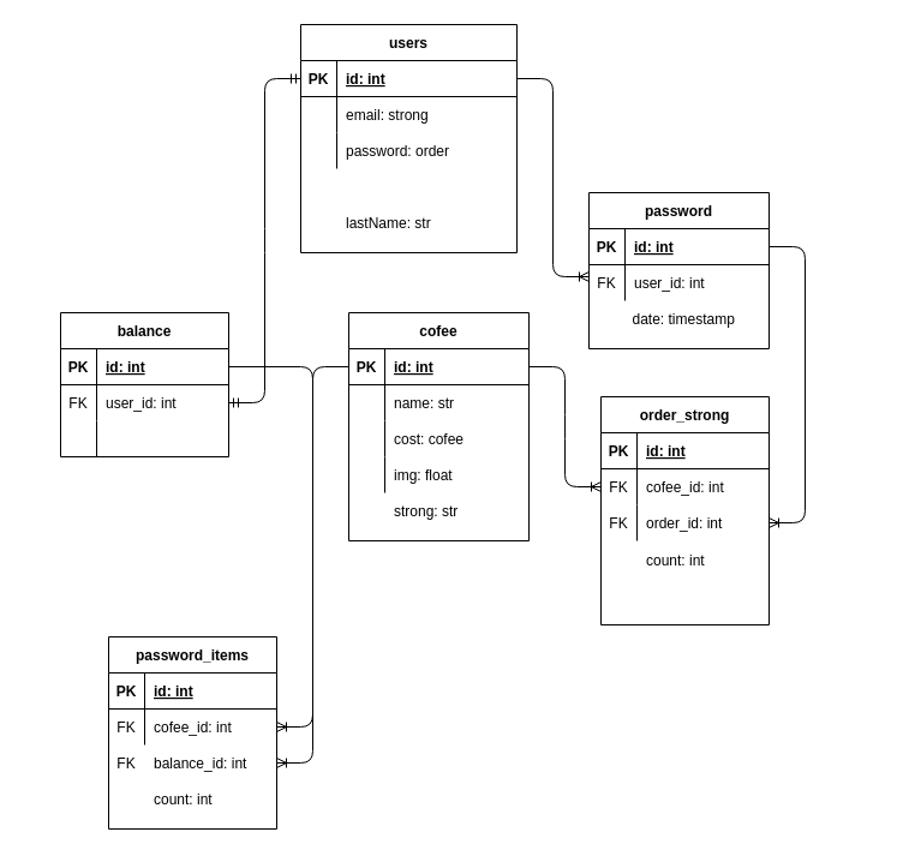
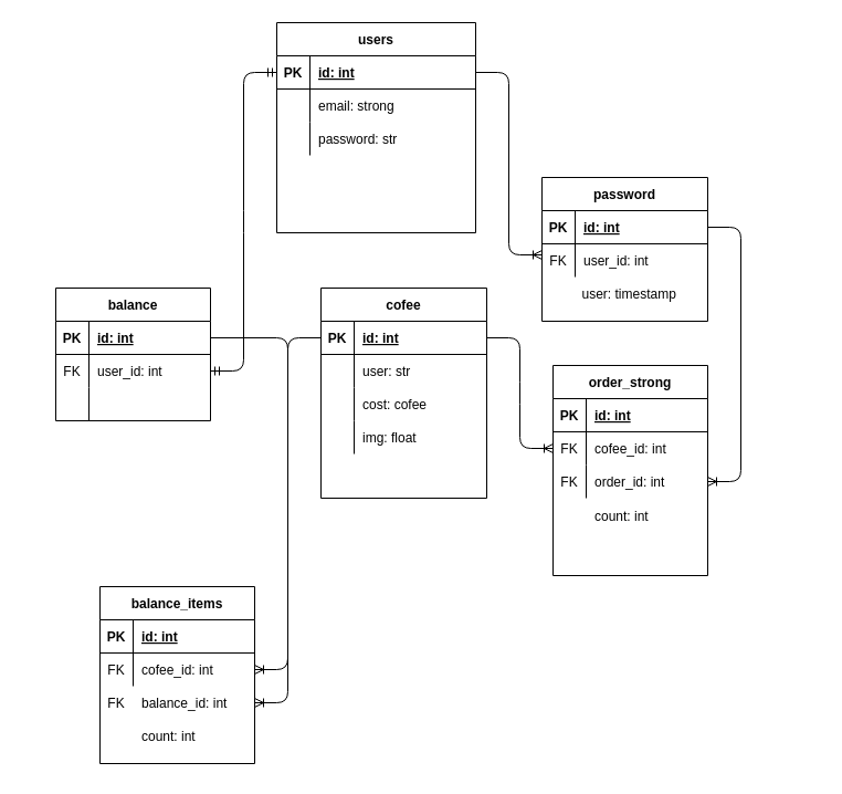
  <mxCell id="0" />
  <mxCell id="1" parent="0" />
  <mxCell id="2" value="users" style="shape=table;startSize=30;container=1;collapsible=1;childLayout=tableLayout;fixedRows=1;rowLines=0;fontStyle=1;align=center;resizeLast=1;" vertex="1" parent="1"><mxGeometry x="250" y="20" width="180" height="190" as="geometry" /></mxCell>
  <mxCell id="3" value="" style="shape=partialRectangle;collapsible=0;dropTarget=0;pointerEvents=0;fillColor=none;top=0;left=0;bottom=1;right=0;points=[[0,0.5],[1,0.5]];portConstraint=eastwest;" vertex="1" parent="2"><mxGeometry y="30" width="180" height="30" as="geometry" /></mxCell>
  <mxCell id="4" value="PK" style="shape=partialRectangle;connectable=0;fillColor=none;top=0;left=0;bottom=0;right=0;fontStyle=1;overflow=hidden;" vertex="1" parent="3"><mxGeometry width="30" height="30" as="geometry" /></mxCell>
  <mxCell id="5" value="id: int" style="shape=partialRectangle;connectable=0;fillColor=none;top=0;left=0;bottom=0;right=0;align=left;spacingLeft=6;fontStyle=5;overflow=hidden;" vertex="1" parent="3"><mxGeometry x="30" width="150" height="30" as="geometry" /></mxCell>
  <mxCell id="6" value="" style="shape=partialRectangle;collapsible=0;dropTarget=0;pointerEvents=0;fillColor=none;top=0;left=0;bottom=0;right=0;points=[[0,0.5],[1,0.5]];portConstraint=eastwest;" vertex="1" parent="2"><mxGeometry y="60" width="180" height="30" as="geometry" /></mxCell>
  <mxCell id="7" value="" style="shape=partialRectangle;connectable=0;fillColor=none;top=0;left=0;bottom=0;right=0;editable=1;overflow=hidden;" vertex="1" parent="6"><mxGeometry width="30" height="30" as="geometry" /></mxCell>
  <mxCell id="8" value="email: strong" style="shape=partialRectangle;connectable=0;fillColor=none;top=0;left=0;bottom=0;right=0;align=left;spacingLeft=6;overflow=hidden;" vertex="1" parent="6"><mxGeometry x="30" width="150" height="30" as="geometry" /></mxCell>
  <mxCell id="9" value="" style="shape=partialRectangle;collapsible=0;dropTarget=0;pointerEvents=0;fillColor=none;top=0;left=0;bottom=0;right=0;points=[[0,0.5],[1,0.5]];portConstraint=eastwest;" vertex="1" parent="2"><mxGeometry y="90" width="180" height="30" as="geometry" /></mxCell>
  <mxCell id="10" value="" style="shape=partialRectangle;connectable=0;fillColor=none;top=0;left=0;bottom=0;right=0;editable=1;overflow=hidden;" vertex="1" parent="9"><mxGeometry width="30" height="30" as="geometry" /></mxCell>
- <mxCell id="11" value="password: order" style="shape=partialRectangle;connectable=0;fillColor=none;top=0;left=0;bottom=0;right=0;align=left;spacingLeft=6;overflow=hidden;" vertex="1" parent="9"><mxGeometry x="30" width="150" height="30" as="geometry" /></mxCell>
+ <mxCell id="11" value="password: str" style="shape=partialRectangle;connectable=0;fillColor=none;top=0;left=0;bottom=0;right=0;align=left;spacingLeft=6;overflow=hidden;" vertex="1" parent="9"><mxGeometry x="30" width="150" height="30" as="geometry" /></mxCell>
  <mxCell id="12" value="" style="shape=partialRectangle;collapsible=0;dropTarget=0;pointerEvents=0;fillColor=none;top=0;left=0;bottom=0;right=0;points=[[0,0.5],[1,0.5]];portConstraint=eastwest;" vertex="1" parent="2"><mxGeometry y="120" width="180" height="30" as="geometry" /></mxCell>
  <mxCell id="13" value="" style="shape=partialRectangle;connectable=0;fillColor=none;top=0;left=0;bottom=0;right=0;editable=1;overflow=hidden;" vertex="1" parent="12"><mxGeometry width="30" height="30" as="geometry" /></mxCell>
  <mxCell id="14" style="edgeStyle=orthogonalEdgeStyle;rounded=0;orthogonalLoop=1;jettySize=auto;html=1;exitX=1;exitY=0.5;exitDx=0;exitDy=0;" edge="1" parent="2" source="12" target="12"><mxGeometry relative="1" as="geometry" /></mxCell>
- <mxCell id="15" value="lastName: str" style="shape=partialRectangle;connectable=0;fillColor=none;top=0;left=0;bottom=0;right=0;align=left;spacingLeft=6;overflow=hidden;" vertex="1" parent="1"><mxGeometry x="280" y="170" width="110" height="30" as="geometry" /></mxCell>
  <mxCell id="16" value="password" style="shape=table;startSize=30;container=1;collapsible=1;childLayout=tableLayout;fixedRows=1;rowLines=0;fontStyle=1;align=center;resizeLast=1;" vertex="1" parent="1"><mxGeometry x="490" y="160" width="150" height="130" as="geometry" /></mxCell>
  <mxCell id="17" value="" style="shape=partialRectangle;collapsible=0;dropTarget=0;pointerEvents=0;fillColor=none;top=0;left=0;bottom=1;right=0;points=[[0,0.5],[1,0.5]];portConstraint=eastwest;" vertex="1" parent="16"><mxGeometry y="30" width="150" height="30" as="geometry" /></mxCell>
  <mxCell id="18" value="PK" style="shape=partialRectangle;connectable=0;fillColor=none;top=0;left=0;bottom=0;right=0;fontStyle=1;overflow=hidden;" vertex="1" parent="17"><mxGeometry width="30" height="30" as="geometry" /></mxCell>
  <mxCell id="19" value="id: int" style="shape=partialRectangle;connectable=0;fillColor=none;top=0;left=0;bottom=0;right=0;align=left;spacingLeft=6;fontStyle=5;overflow=hidden;" vertex="1" parent="17"><mxGeometry x="30" width="120" height="30" as="geometry" /></mxCell>
  <mxCell id="20" value="" style="shape=partialRectangle;collapsible=0;dropTarget=0;pointerEvents=0;fillColor=none;top=0;left=0;bottom=0;right=0;points=[[0,0.5],[1,0.5]];portConstraint=eastwest;" vertex="1" parent="16"><mxGeometry y="60" width="150" height="30" as="geometry" /></mxCell>
  <mxCell id="21" value="FK" style="shape=partialRectangle;connectable=0;fillColor=none;top=0;left=0;bottom=0;right=0;editable=1;overflow=hidden;" vertex="1" parent="20"><mxGeometry width="30" height="30" as="geometry" /></mxCell>
  <mxCell id="22" value="user_id: int" style="shape=partialRectangle;connectable=0;fillColor=none;top=0;left=0;bottom=0;right=0;align=left;spacingLeft=6;overflow=hidden;" vertex="1" parent="20"><mxGeometry x="30" width="120" height="30" as="geometry" /></mxCell>
  <mxCell id="23" value="cofee" style="shape=table;startSize=30;container=1;collapsible=1;childLayout=tableLayout;fixedRows=1;rowLines=0;fontStyle=1;align=center;resizeLast=1;" vertex="1" parent="1"><mxGeometry x="290" y="260" width="150" height="190" as="geometry"><mxRectangle x="80" y="520" width="60" height="30" as="alternateBounds" /></mxGeometry></mxCell>
  <mxCell id="24" value="" style="shape=partialRectangle;collapsible=0;dropTarget=0;pointerEvents=0;fillColor=none;top=0;left=0;bottom=1;right=0;points=[[0,0.5],[1,0.5]];portConstraint=eastwest;" vertex="1" parent="23"><mxGeometry y="30" width="150" height="30" as="geometry" /></mxCell>
  <mxCell id="25" value="PK" style="shape=partialRectangle;connectable=0;fillColor=none;top=0;left=0;bottom=0;right=0;fontStyle=1;overflow=hidden;" vertex="1" parent="24"><mxGeometry width="30" height="30" as="geometry" /></mxCell>
  <mxCell id="26" value="id: int" style="shape=partialRectangle;connectable=0;fillColor=none;top=0;left=0;bottom=0;right=0;align=left;spacingLeft=6;fontStyle=5;overflow=hidden;" vertex="1" parent="24"><mxGeometry x="30" width="120" height="30" as="geometry" /></mxCell>
  <mxCell id="27" value="" style="shape=partialRectangle;collapsible=0;dropTarget=0;pointerEvents=0;fillColor=none;top=0;left=0;bottom=0;right=0;points=[[0,0.5],[1,0.5]];portConstraint=eastwest;" vertex="1" parent="23"><mxGeometry y="60" width="150" height="30" as="geometry" /></mxCell>
  <mxCell id="28" value="" style="shape=partialRectangle;connectable=0;fillColor=none;top=0;left=0;bottom=0;right=0;editable=1;overflow=hidden;" vertex="1" parent="27"><mxGeometry width="30" height="30" as="geometry" /></mxCell>
- <mxCell id="29" value="name: str" style="shape=partialRectangle;connectable=0;fillColor=none;top=0;left=0;bottom=0;right=0;align=left;spacingLeft=6;overflow=hidden;" vertex="1" parent="27"><mxGeometry x="30" width="120" height="30" as="geometry" /></mxCell>
+ <mxCell id="29" value="user: str" style="shape=partialRectangle;connectable=0;fillColor=none;top=0;left=0;bottom=0;right=0;align=left;spacingLeft=6;overflow=hidden;" vertex="1" parent="27"><mxGeometry x="30" width="120" height="30" as="geometry" /></mxCell>
  <mxCell id="30" value="" style="shape=partialRectangle;collapsible=0;dropTarget=0;pointerEvents=0;fillColor=none;top=0;left=0;bottom=0;right=0;points=[[0,0.5],[1,0.5]];portConstraint=eastwest;" vertex="1" parent="23"><mxGeometry y="90" width="150" height="30" as="geometry" /></mxCell>
  <mxCell id="31" value="" style="shape=partialRectangle;connectable=0;fillColor=none;top=0;left=0;bottom=0;right=0;editable=1;overflow=hidden;" vertex="1" parent="30"><mxGeometry width="30" height="30" as="geometry" /></mxCell>
  <mxCell id="32" value="cost: cofee" style="shape=partialRectangle;connectable=0;fillColor=none;top=0;left=0;bottom=0;right=0;align=left;spacingLeft=6;overflow=hidden;" vertex="1" parent="30"><mxGeometry x="30" width="120" height="30" as="geometry" /></mxCell>
  <mxCell id="33" value="" style="shape=partialRectangle;collapsible=0;dropTarget=0;pointerEvents=0;fillColor=none;top=0;left=0;bottom=0;right=0;points=[[0,0.5],[1,0.5]];portConstraint=eastwest;" vertex="1" parent="23"><mxGeometry y="120" width="150" height="30" as="geometry" /></mxCell>
  <mxCell id="34" value="" style="shape=partialRectangle;connectable=0;fillColor=none;top=0;left=0;bottom=0;right=0;editable=1;overflow=hidden;" vertex="1" parent="33"><mxGeometry width="30" height="30" as="geometry" /></mxCell>
  <mxCell id="35" value="" style="shape=partialRectangle;connectable=0;fillColor=none;top=0;left=0;bottom=0;right=0;align=left;spacingLeft=6;overflow=hidden;" vertex="1" parent="33"><mxGeometry x="30" width="120" height="30" as="geometry" /></mxCell>
  <mxCell id="36" value="order_strong" style="shape=table;startSize=30;container=1;collapsible=1;childLayout=tableLayout;fixedRows=1;rowLines=0;fontStyle=1;align=center;resizeLast=1;" vertex="1" parent="1"><mxGeometry x="500" y="330" width="140" height="190" as="geometry" /></mxCell>
  <mxCell id="37" value="" style="shape=partialRectangle;collapsible=0;dropTarget=0;pointerEvents=0;fillColor=none;top=0;left=0;bottom=1;right=0;points=[[0,0.5],[1,0.5]];portConstraint=eastwest;" vertex="1" parent="36"><mxGeometry y="30" width="140" height="30" as="geometry" /></mxCell>
  <mxCell id="38" value="PK" style="shape=partialRectangle;connectable=0;fillColor=none;top=0;left=0;bottom=0;right=0;fontStyle=1;overflow=hidden;" vertex="1" parent="37"><mxGeometry width="30" height="30" as="geometry" /></mxCell>
  <mxCell id="39" value="id: int" style="shape=partialRectangle;connectable=0;fillColor=none;top=0;left=0;bottom=0;right=0;align=left;spacingLeft=6;fontStyle=5;overflow=hidden;" vertex="1" parent="37"><mxGeometry x="30" width="110" height="30" as="geometry" /></mxCell>
  <mxCell id="40" value="" style="shape=partialRectangle;collapsible=0;dropTarget=0;pointerEvents=0;fillColor=none;top=0;left=0;bottom=0;right=0;points=[[0,0.5],[1,0.5]];portConstraint=eastwest;" vertex="1" parent="36"><mxGeometry y="60" width="140" height="30" as="geometry" /></mxCell>
  <mxCell id="41" value="FK" style="shape=partialRectangle;connectable=0;fillColor=none;top=0;left=0;bottom=0;right=0;editable=1;overflow=hidden;" vertex="1" parent="40"><mxGeometry width="30" height="30" as="geometry" /></mxCell>
  <mxCell id="42" value="cofee_id: int" style="shape=partialRectangle;connectable=0;fillColor=none;top=0;left=0;bottom=0;right=0;align=left;spacingLeft=6;overflow=hidden;" vertex="1" parent="40"><mxGeometry x="30" width="110" height="30" as="geometry" /></mxCell>
  <mxCell id="43" value="" style="shape=partialRectangle;collapsible=0;dropTarget=0;pointerEvents=0;fillColor=none;top=0;left=0;bottom=0;right=0;points=[[0,0.5],[1,0.5]];portConstraint=eastwest;" vertex="1" parent="36"><mxGeometry y="90" width="140" height="30" as="geometry" /></mxCell>
  <mxCell id="44" value="FK" style="shape=partialRectangle;connectable=0;fillColor=none;top=0;left=0;bottom=0;right=0;editable=1;overflow=hidden;" vertex="1" parent="43"><mxGeometry width="30" height="30" as="geometry" /></mxCell>
  <mxCell id="45" value="order_id: int" style="shape=partialRectangle;connectable=0;fillColor=none;top=0;left=0;bottom=0;right=0;align=left;spacingLeft=6;overflow=hidden;" vertex="1" parent="43"><mxGeometry x="30" width="110" height="30" as="geometry" /></mxCell>
  <mxCell id="46" value="" style="shape=partialRectangle;collapsible=0;dropTarget=0;pointerEvents=0;fillColor=none;top=0;left=0;bottom=0;right=0;points=[[0,0.5],[1,0.5]];portConstraint=eastwest;" vertex="1" parent="1"><mxGeometry x="500" y="240" width="240" height="40" as="geometry" /></mxCell>
  <mxCell id="47" value="" style="shape=partialRectangle;connectable=0;fillColor=none;top=0;left=0;bottom=0;right=0;editable=1;overflow=hidden;" vertex="1" parent="46"><mxGeometry width="27.692" height="30" as="geometry" /></mxCell>
- <mxCell id="48" value="date: timestamp" style="shape=partialRectangle;connectable=0;fillColor=none;top=0;left=0;bottom=0;right=0;align=left;spacingLeft=6;overflow=hidden;" vertex="1" parent="46"><mxGeometry x="18.46" y="10" width="111.54" height="30" as="geometry" /></mxCell>
+ <mxCell id="48" value="user: timestamp" style="shape=partialRectangle;connectable=0;fillColor=none;top=0;left=0;bottom=0;right=0;align=left;spacingLeft=6;overflow=hidden;" vertex="1" parent="46"><mxGeometry x="18.46" y="10" width="111.54" height="30" as="geometry" /></mxCell>
  <mxCell id="49" value="" style="shape=partialRectangle;collapsible=0;dropTarget=0;pointerEvents=0;fillColor=none;top=0;left=0;bottom=0;right=0;points=[[0,0.5],[1,0.5]];portConstraint=eastwest;" vertex="1" parent="1"><mxGeometry x="360" y="440" width="260" height="30" as="geometry" /></mxCell>
  <mxCell id="50" value="" style="shape=partialRectangle;connectable=0;fillColor=none;top=0;left=0;bottom=0;right=0;editable=1;overflow=hidden;" vertex="1" parent="49"><mxGeometry x="140" y="25.5" width="30" height="30" as="geometry" /></mxCell>
  <mxCell id="51" value="count: int" style="shape=partialRectangle;connectable=0;fillColor=none;top=0;left=0;bottom=0;right=0;align=left;spacingLeft=6;overflow=hidden;" vertex="1" parent="1"><mxGeometry x="530" y="450.5" width="90" height="30" as="geometry" /></mxCell>
  <mxCell id="52" value="balance" style="shape=table;startSize=30;container=1;collapsible=1;childLayout=tableLayout;fixedRows=1;rowLines=0;fontStyle=1;align=center;resizeLast=1;" vertex="1" parent="1"><mxGeometry x="50" y="260" width="140" height="120" as="geometry" /></mxCell>
  <mxCell id="53" value="" style="shape=partialRectangle;collapsible=0;dropTarget=0;pointerEvents=0;fillColor=none;top=0;left=0;bottom=1;right=0;points=[[0,0.5],[1,0.5]];portConstraint=eastwest;" vertex="1" parent="52"><mxGeometry y="30" width="140" height="30" as="geometry" /></mxCell>
  <mxCell id="54" value="PK" style="shape=partialRectangle;connectable=0;fillColor=none;top=0;left=0;bottom=0;right=0;fontStyle=1;overflow=hidden;" vertex="1" parent="53"><mxGeometry width="30" height="30" as="geometry" /></mxCell>
  <mxCell id="55" value="id: int" style="shape=partialRectangle;connectable=0;fillColor=none;top=0;left=0;bottom=0;right=0;align=left;spacingLeft=6;fontStyle=5;overflow=hidden;" vertex="1" parent="53"><mxGeometry x="30" width="110" height="30" as="geometry" /></mxCell>
  <mxCell id="56" value="" style="shape=partialRectangle;collapsible=0;dropTarget=0;pointerEvents=0;fillColor=none;top=0;left=0;bottom=0;right=0;points=[[0,0.5],[1,0.5]];portConstraint=eastwest;" vertex="1" parent="52"><mxGeometry y="60" width="140" height="30" as="geometry" /></mxCell>
  <mxCell id="57" value="FK" style="shape=partialRectangle;connectable=0;fillColor=none;top=0;left=0;bottom=0;right=0;editable=1;overflow=hidden;" vertex="1" parent="56"><mxGeometry width="30" height="30" as="geometry" /></mxCell>
  <mxCell id="58" value="user_id: int" style="shape=partialRectangle;connectable=0;fillColor=none;top=0;left=0;bottom=0;right=0;align=left;spacingLeft=6;overflow=hidden;" vertex="1" parent="56"><mxGeometry x="30" width="110" height="30" as="geometry" /></mxCell>
  <mxCell id="59" value="" style="shape=partialRectangle;collapsible=0;dropTarget=0;pointerEvents=0;fillColor=none;top=0;left=0;bottom=0;right=0;points=[[0,0.5],[1,0.5]];portConstraint=eastwest;" vertex="1" parent="52"><mxGeometry y="90" width="140" height="30" as="geometry" /></mxCell>
  <mxCell id="60" value="" style="shape=partialRectangle;connectable=0;fillColor=none;top=0;left=0;bottom=0;right=0;editable=1;overflow=hidden;" vertex="1" parent="59"><mxGeometry width="30" height="30" as="geometry" /></mxCell>
  <mxCell id="61" value="" style="shape=partialRectangle;connectable=0;fillColor=none;top=0;left=0;bottom=0;right=0;align=left;spacingLeft=6;overflow=hidden;" vertex="1" parent="59"><mxGeometry x="30" width="110" height="30" as="geometry" /></mxCell>
  <mxCell id="62" value="" style="shape=partialRectangle;collapsible=0;dropTarget=0;pointerEvents=0;fillColor=none;top=0;left=0;bottom=0;right=0;points=[[0,0.5],[1,0.5]];portConstraint=eastwest;" vertex="1" parent="1"><mxGeometry x="20" y="655.5" width="260" height="30" as="geometry" /></mxCell>
  <mxCell id="63" value="" style="shape=partialRectangle;connectable=0;fillColor=none;top=0;left=0;bottom=0;right=0;editable=1;overflow=hidden;" vertex="1" parent="62"><mxGeometry width="30" height="30" as="geometry" /></mxCell>
- <mxCell id="64" value="password_items" style="shape=table;startSize=30;container=1;collapsible=1;childLayout=tableLayout;fixedRows=1;rowLines=0;fontStyle=1;align=center;resizeLast=1;" vertex="1" parent="1"><mxGeometry x="90" y="530" width="140" height="160" as="geometry" /></mxCell>
+ <mxCell id="64" value="balance_items" style="shape=table;startSize=30;container=1;collapsible=1;childLayout=tableLayout;fixedRows=1;rowLines=0;fontStyle=1;align=center;resizeLast=1;" vertex="1" parent="1"><mxGeometry x="90" y="530" width="140" height="160" as="geometry" /></mxCell>
  <mxCell id="65" value="" style="shape=partialRectangle;collapsible=0;dropTarget=0;pointerEvents=0;fillColor=none;top=0;left=0;bottom=1;right=0;points=[[0,0.5],[1,0.5]];portConstraint=eastwest;" vertex="1" parent="64"><mxGeometry y="30" width="140" height="30" as="geometry" /></mxCell>
  <mxCell id="66" value="PK" style="shape=partialRectangle;connectable=0;fillColor=none;top=0;left=0;bottom=0;right=0;fontStyle=1;overflow=hidden;" vertex="1" parent="65"><mxGeometry width="30" height="30" as="geometry" /></mxCell>
  <mxCell id="67" value="id: int" style="shape=partialRectangle;connectable=0;fillColor=none;top=0;left=0;bottom=0;right=0;align=left;spacingLeft=6;fontStyle=5;overflow=hidden;" vertex="1" parent="65"><mxGeometry x="30" width="110" height="30" as="geometry" /></mxCell>
  <mxCell id="68" value="" style="shape=partialRectangle;collapsible=0;dropTarget=0;pointerEvents=0;fillColor=none;top=0;left=0;bottom=0;right=0;points=[[0,0.5],[1,0.5]];portConstraint=eastwest;" vertex="1" parent="64"><mxGeometry y="60" width="140" height="30" as="geometry" /></mxCell>
  <mxCell id="69" value="FK" style="shape=partialRectangle;connectable=0;fillColor=none;top=0;left=0;bottom=0;right=0;editable=1;overflow=hidden;" vertex="1" parent="68"><mxGeometry width="30" height="30" as="geometry" /></mxCell>
  <mxCell id="70" value="cofee_id: int" style="shape=partialRectangle;connectable=0;fillColor=none;top=0;left=0;bottom=0;right=0;align=left;spacingLeft=6;overflow=hidden;" vertex="1" parent="68"><mxGeometry x="30" width="110" height="30" as="geometry" /></mxCell>
  <mxCell id="71" value="" style="shape=partialRectangle;connectable=0;fillColor=none;top=0;left=0;bottom=0;right=0;editable=1;overflow=hidden;" vertex="1" parent="1"><mxGeometry x="90" y="665.5" width="30" height="30" as="geometry" /></mxCell>
  <mxCell id="72" value="count: int" style="shape=partialRectangle;connectable=0;fillColor=none;top=0;left=0;bottom=0;right=0;align=left;spacingLeft=6;overflow=hidden;" vertex="1" parent="1"><mxGeometry x="120" y="650" width="90" height="30" as="geometry" /></mxCell>
  <mxCell id="73" value="" style="edgeStyle=entityRelationEdgeStyle;fontSize=12;html=1;endArrow=ERoneToMany;exitX=1;exitY=0.5;exitDx=0;exitDy=0;" edge="1" parent="1" source="3"><mxGeometry width="100" height="100" relative="1" as="geometry"><mxPoint x="300" y="410" as="sourcePoint" /><mxPoint x="490" y="230" as="targetPoint" /></mxGeometry></mxCell>
  <mxCell id="74" value="" style="edgeStyle=entityRelationEdgeStyle;fontSize=12;html=1;endArrow=ERoneToMany;entryX=1;entryY=0.5;entryDx=0;entryDy=0;exitX=1;exitY=0.5;exitDx=0;exitDy=0;" edge="1" parent="1" source="17" target="43"><mxGeometry width="100" height="100" relative="1" as="geometry"><mxPoint x="300" y="410" as="sourcePoint" /><mxPoint x="400" y="310" as="targetPoint" /></mxGeometry></mxCell>
  <mxCell id="75" value="" style="edgeStyle=entityRelationEdgeStyle;fontSize=12;html=1;endArrow=ERmandOne;startArrow=ERmandOne;exitX=1;exitY=0.5;exitDx=0;exitDy=0;entryX=0;entryY=0.5;entryDx=0;entryDy=0;" edge="1" parent="1" source="56" target="3"><mxGeometry width="100" height="100" relative="1" as="geometry"><mxPoint x="300" y="410" as="sourcePoint" /><mxPoint x="400" y="310" as="targetPoint" /></mxGeometry></mxCell>
  <mxCell id="76" value="" style="shape=partialRectangle;collapsible=0;dropTarget=0;pointerEvents=0;fillColor=none;top=0;left=0;bottom=0;right=0;points=[[0,0.5],[1,0.5]];portConstraint=eastwest;" vertex="1" parent="1"><mxGeometry x="90" y="620" width="140" height="30" as="geometry" /></mxCell>
  <mxCell id="77" value="FK" style="shape=partialRectangle;connectable=0;fillColor=none;top=0;left=0;bottom=0;right=0;editable=1;overflow=hidden;" vertex="1" parent="76"><mxGeometry width="30" height="30" as="geometry" /></mxCell>
  <mxCell id="78" value="balance_id: int" style="shape=partialRectangle;connectable=0;fillColor=none;top=0;left=0;bottom=0;right=0;align=left;spacingLeft=6;overflow=hidden;" vertex="1" parent="76"><mxGeometry x="30" width="110" height="30" as="geometry" /></mxCell>
  <mxCell id="79" value="" style="edgeStyle=entityRelationEdgeStyle;fontSize=12;html=1;endArrow=ERoneToMany;exitX=0;exitY=0.5;exitDx=0;exitDy=0;entryX=1;entryY=0.5;entryDx=0;entryDy=0;" edge="1" parent="1" source="24" target="68"><mxGeometry width="100" height="100" relative="1" as="geometry"><mxPoint x="300" y="410" as="sourcePoint" /><mxPoint x="400" y="310" as="targetPoint" /></mxGeometry></mxCell>
  <mxCell id="80" value="" style="edgeStyle=entityRelationEdgeStyle;fontSize=12;html=1;endArrow=ERoneToMany;entryX=0;entryY=0.5;entryDx=0;entryDy=0;exitX=1;exitY=0.5;exitDx=0;exitDy=0;" edge="1" parent="1" source="24" target="40"><mxGeometry width="100" height="100" relative="1" as="geometry"><mxPoint x="300" y="410" as="sourcePoint" /><mxPoint x="400" y="310" as="targetPoint" /></mxGeometry></mxCell>
  <mxCell id="81" value="" style="edgeStyle=entityRelationEdgeStyle;fontSize=12;html=1;endArrow=ERoneToMany;exitX=1;exitY=0.5;exitDx=0;exitDy=0;" edge="1" parent="1" source="53" target="76"><mxGeometry width="100" height="100" relative="1" as="geometry"><mxPoint x="210" y="310" as="sourcePoint" /><mxPoint x="400" y="310" as="targetPoint" /></mxGeometry></mxCell>
  <mxCell id="82" value="img: float" style="shape=partialRectangle;connectable=0;fillColor=none;top=0;left=0;bottom=0;right=0;align=left;spacingLeft=6;overflow=hidden;" vertex="1" parent="1"><mxGeometry x="320" y="380" width="120" height="30" as="geometry" /></mxCell>
  <mxCell id="83" value="" style="shape=partialRectangle;collapsible=0;dropTarget=0;pointerEvents=0;fillColor=none;top=0;left=0;bottom=0;right=0;points=[[0,0.5],[1,0.5]];portConstraint=eastwest;" vertex="1" parent="1"><mxGeometry x="290" y="410" width="150" height="30" as="geometry" /></mxCell>
  <mxCell id="84" value="" style="shape=partialRectangle;connectable=0;fillColor=none;top=0;left=0;bottom=0;right=0;editable=1;overflow=hidden;" vertex="1" parent="83"><mxGeometry width="30" height="30" as="geometry" /></mxCell>
- <mxCell id="85" value="strong: str" style="shape=partialRectangle;connectable=0;fillColor=none;top=0;left=0;bottom=0;right=0;align=left;spacingLeft=6;overflow=hidden;" vertex="1" parent="83"><mxGeometry x="30" width="120" height="30" as="geometry" /></mxCell>
